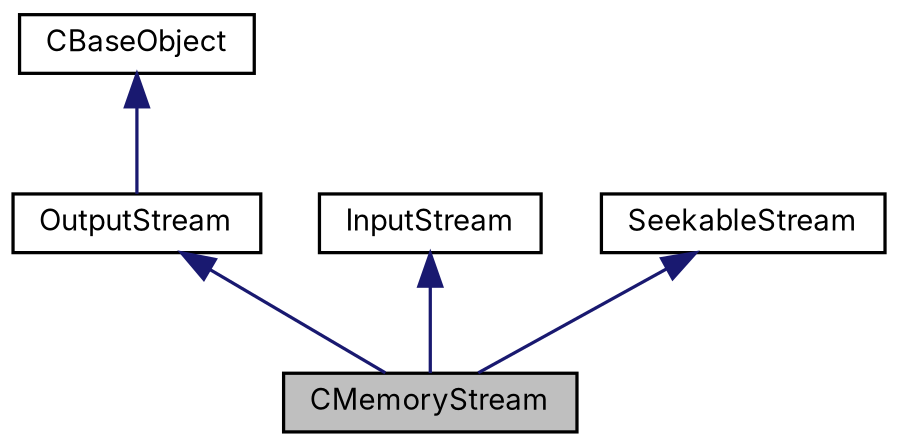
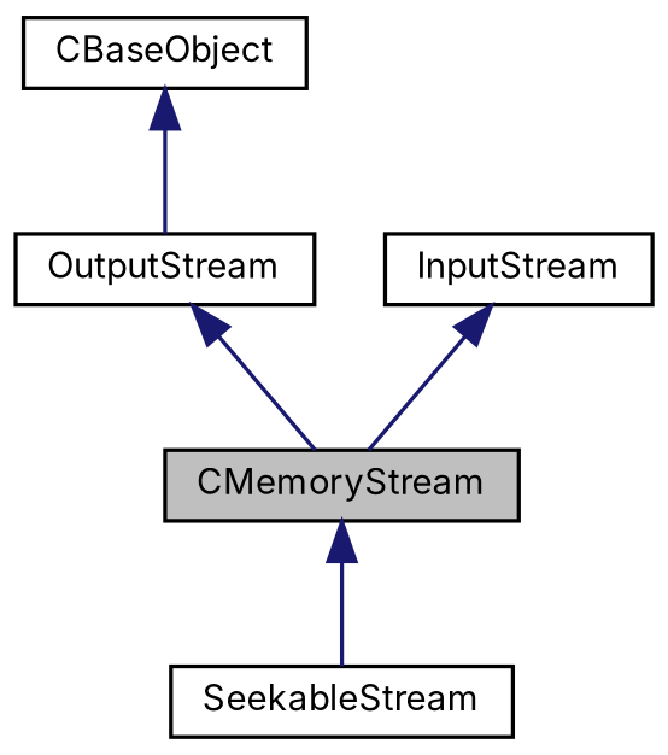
  digraph {
    fontname=Inter
    node [color=black fontname=Inter fontsize=9 shape=record]
    edge [color=midnightblue dir=back fontname=Inter fontsize=9 labelfontname=Arial labelfontsize=9 style=solid]
    n1 [fillcolor=grey75 fontcolor=black height=0.2 label=CMemoryStream style=filled width=0.4]
    n2 [height=0.2 label=OutputStream width=0.4]
    n3 [height=0.2 label=InputStream width=0.4]
    n4 [height=0.2 label=SeekableStream width=0.4]
    n5 [height=0.2 label=CBaseObject width=0.4]
    n2 -> n1
    n3 -> n1
-   n4 -> n1
+   n1 -> n4
    n5 -> n2
  }
